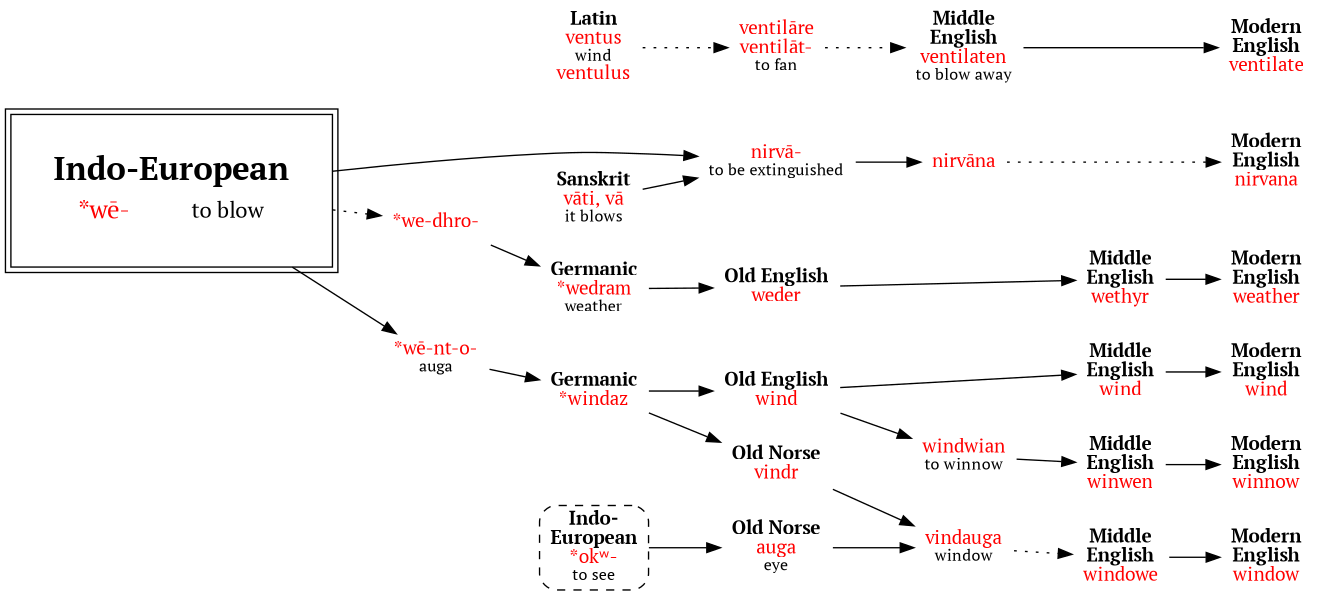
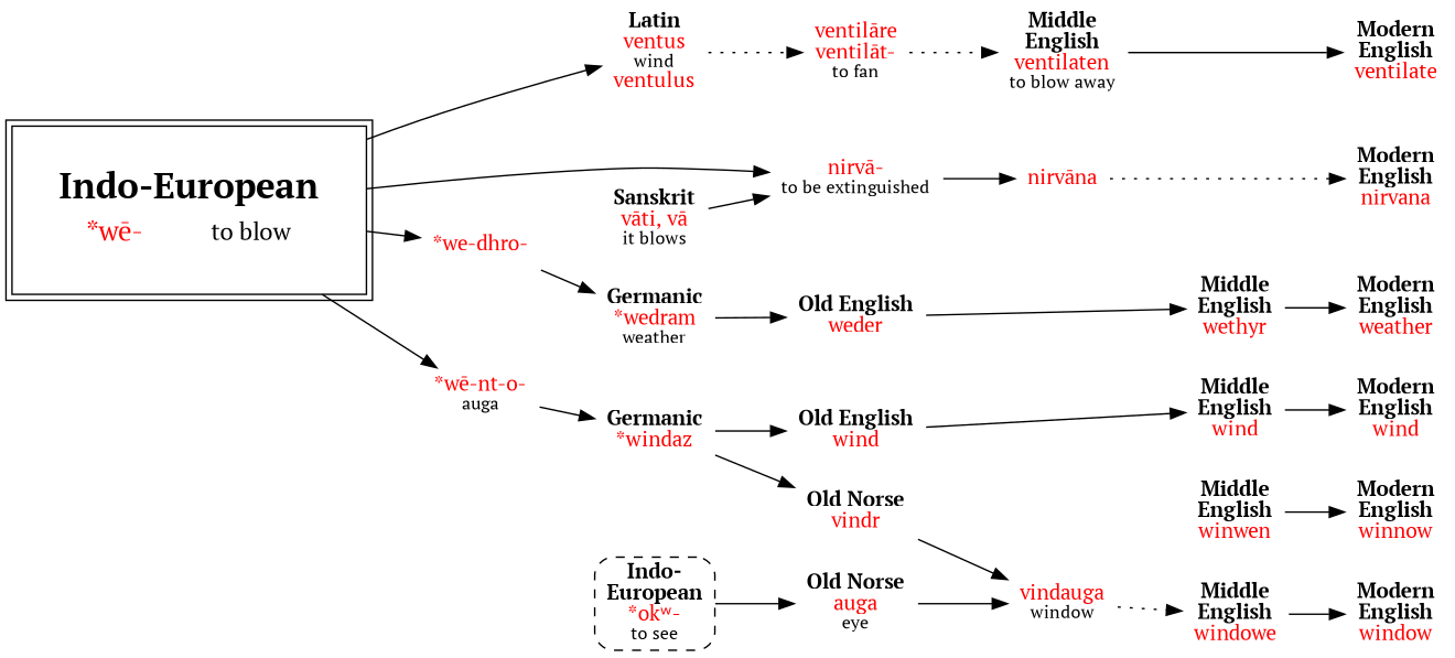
  strict digraph {
    fontname="PT Serif"
    rankdir=LR
    node [fontname="PT Serif" shape=none]
    edge [fontname="PT Serif"]
    n1 [label=<<b>Modern<br/>English</b><br/><font color="red">weather</font>>]
    n2 [label=<<b>Modern<br/>English</b><br/><font color="red">wind</font>>]
    n3 [label=<<b>Modern<br/>English</b><br/><font color="red">winnow</font>>]
    n4 [label=<<b>Modern<br/>English</b><br/><font color="red">window</font>>]
    n5 [label=<<b>Modern<br/>English</b><br/><font color="red">ventilate</font>>]
    n6 [label=<<b>Modern<br/>English</b><br/><font color="red">nirvana</font>>]
    n7 [label=<<b>Germanic</b><br/><font color="red">*wedram</font><br/><font point-size="12">weather</font>>]
    n8 [label=<<b>Germanic</b><br/><font color="red">*windaz</font>>]
    n9 [label=<<b>Latin</b><br/><font color="red">ventus</font><br/><font point-size="12">wind</font><br/><font color="red">ventulus</font>>]
    n10 [label=<<b>Sanskrit</b><br/><font color="red">vāti, vā</font><br/><font point-size="12">it blows</font>>]
    n11 [label=<<b>Old English</b><br/><font color="red">weder</font>>]
    n12 [label=<<b>Old English</b><br/><font color="red">wind</font>>]
    n13 [label=<<b>Old Norse</b><br/><font color="red">vindr</font>>]
    n14 [label=<<font color="red">ventilāre<br/>ventilāt-</font><br/><font point-size="12">to fan</font>>]
    n15 [label=<<font color="red">nirvā-</font><br/><font point-size="12">to be extinguished</font>>]
    n16 [label=<<table border="0"><tr><td colspan="2"><font point-size="24"><b>Indo-European</b></font></td></tr><tr><td><font point-size="18" color="red">*wē-</font></td><td><font point-size="16">to blow</font></td></tr></table>> margin=.3 peripheries=2 shape=box]
    n17 [label=<<font color="red">*we-dhro-</font>>]
    n18 [label=<<font color="red">*wē-nt-o-</font><br/><font point-size="12">auga</font>>]
    n19 [label=<<b>Middle<br/>English</b><br/><font color="red">wethyr</font>>]
    n20 [label=<<b>Middle<br/>English</b><br/><font color="red">wind</font>>]
-   n21 [label=<<font color="red">windwian</font><br/><font point-size="12">to winnow</font>>]
    n22 [label=<<font color="red">vindauga</font><br/><font point-size="12">window</font>>]
    n23 [label=<<b>Middle<br/>English</b><br/><font color="red">winwen</font>>]
    n24 [label=<<b>Middle<br/>English</b><br/><font color="red">windowe</font>>]
    n25 [label=<<b>Indo-<br/>European</b><br/><font color="red">*okʷ-</font><br/><font point-size="12">to see</font>> shape=box style="dashed,rounded"]
    n26 [label=<<b>Old Norse</b><br/><font color="red">auga</font><br/><font point-size="12">eye</font>>]
    n27 [label=<<b>Middle<br/>English</b><br/><font color="red">ventilaten</font><br/><font point-size="12">to blow away</font>>]
    n28 [label=<<font color="red">nirvāna</font>>]
    subgraph sub_1 {
      rank=sink
      n1
      n2
      n3
      n4
      n5
      n6
    }
    subgraph sub_2 {
      rank=same
      n7
      n8
      n9
      n10
    }
    n7 -> n11
    n8 -> n12
    n8 -> n13
    n9 -> n14 [style=dotted]
    n10 -> n15
    n11 -> n19
    n12 -> n20
-   n12 -> n21
    n13 -> n22
    n14 -> n27 [style=dotted]
    n15 -> n28
+   n16 -> n9
    n16 -> n15
-   n16 -> n17 [style=dotted]
+   n16 -> n17
    n16 -> n18
    n17 -> n7
    n18 -> n8
    n19 -> n1
    n20 -> n2
-   n21 -> n23
    n22 -> n24 [style=dotted]
    n23 -> n3
    n24 -> n4
    n25 -> n26
    n26 -> n22
    n27 -> n5
    n28 -> n6 [style=dotted]
  }
